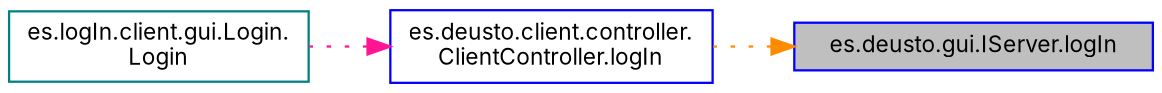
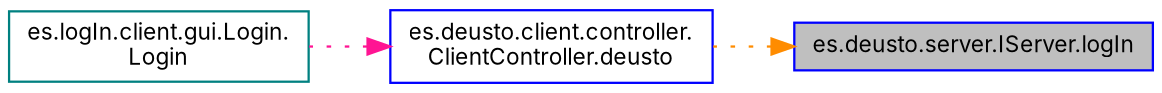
  digraph {
    fontname=Inter
    rankdir=RL
    node [color=blue fillcolor=white fontname=Inter fontsize=10 shape=record style=filled]
    edge [dir=back fontname=Inter fontsize=10 labelfontname=Helvetica labelfontsize=10 style=dotted]
-   n1 [fillcolor=grey75 fontcolor=black height=0.2 label="es.deusto.gui.IServer.logIn" width=0.4]
-   n2 [height=0.2 label="es.deusto.client.controller.\lClientController.logIn" width=0.4]
+   n1 [fillcolor=grey75 fontcolor=black height=0.2 label="es.deusto.server.IServer.logIn" width=0.4]
+   n2 [height=0.2 label="es.deusto.client.controller.\lClientController.deusto" width=0.4]
    n3 [color=teal height=0.2 label="es.logIn.client.gui.Login.\lLogin" width=0.4]
    n1 -> n2 [color=darkorange]
    n2 -> n3 [color=deeppink]
  }
